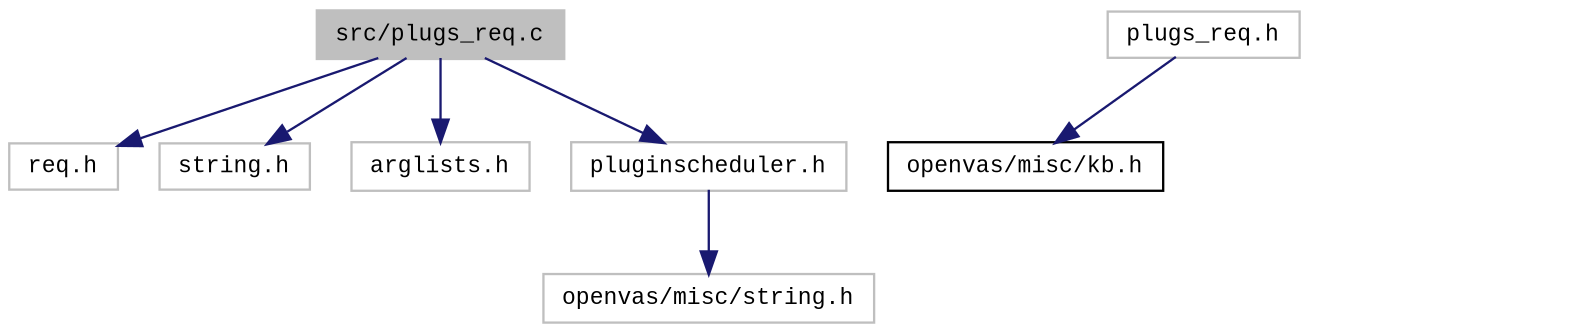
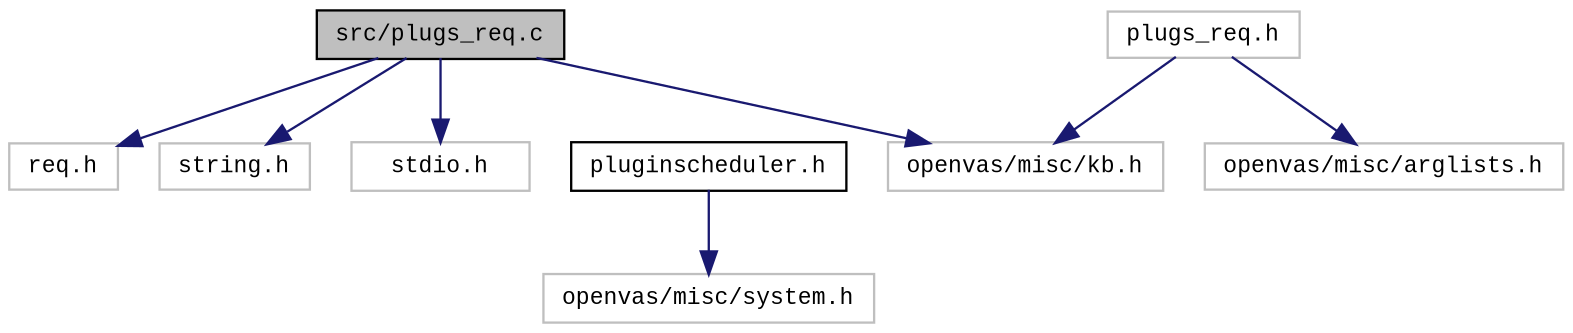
  digraph {
    fontname="Liberation Mono"
    node [color=grey75 fontname="Liberation Mono" fontsize=10 shape=record]
    edge [color=midnightblue fontname="Liberation Mono" fontsize=10 labelfontname=FreeSans labelfontsize=10 style=solid]
-   n1 [fillcolor=grey75 fontcolor=black height=0.2 label="src/plugs_req.c" style=filled width=0.4]
+   n1 [color=black fillcolor=grey75 fontcolor=black height=0.2 label="src/plugs_req.c" style=filled width=0.4]
    n2 [height=0.2 label="req.h" width=0.4]
    n3 [height=0.2 label="string.h" width=0.4]
-   n4 [height=0.2 label="arglists.h" width=0.4]
-   n5 [height=0.2 label="pluginscheduler.h" width=0.4]
-   n6 [height=0.2 label="openvas/misc/string.h" width=0.4]
+   n4 [height=0.2 label="stdio.h" width=0.4]
+   n5 [color=black height=0.2 label="pluginscheduler.h" width=0.4]
+   n6 [height=0.2 label="openvas/misc/system.h" width=0.4]
    n7 [height=0.2 label="plugs_req.h" width=0.4]
-   n8 [color=black height=0.2 label="openvas/misc/kb.h" width=0.4]
+   n8 [height=0.2 label="openvas/misc/kb.h" width=0.4]
+   n9 [height=0.2 label="openvas/misc/arglists.h" width=0.4]
    n1 -> n2
    n1 -> n3
    n1 -> n4
-   n1 -> n5
+   n1 -> n8
    n5 -> n6
    n7 -> n8
+   n7 -> n9
  }
